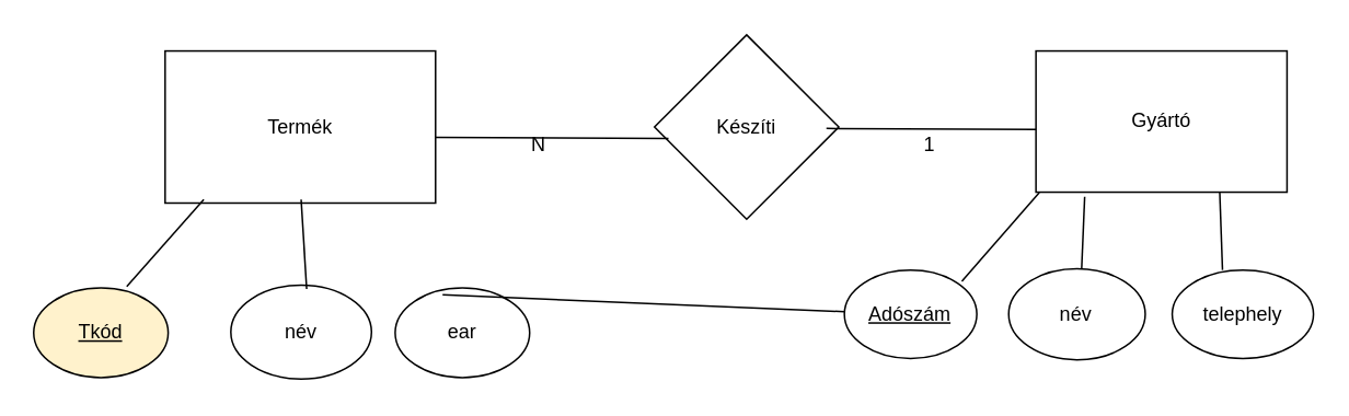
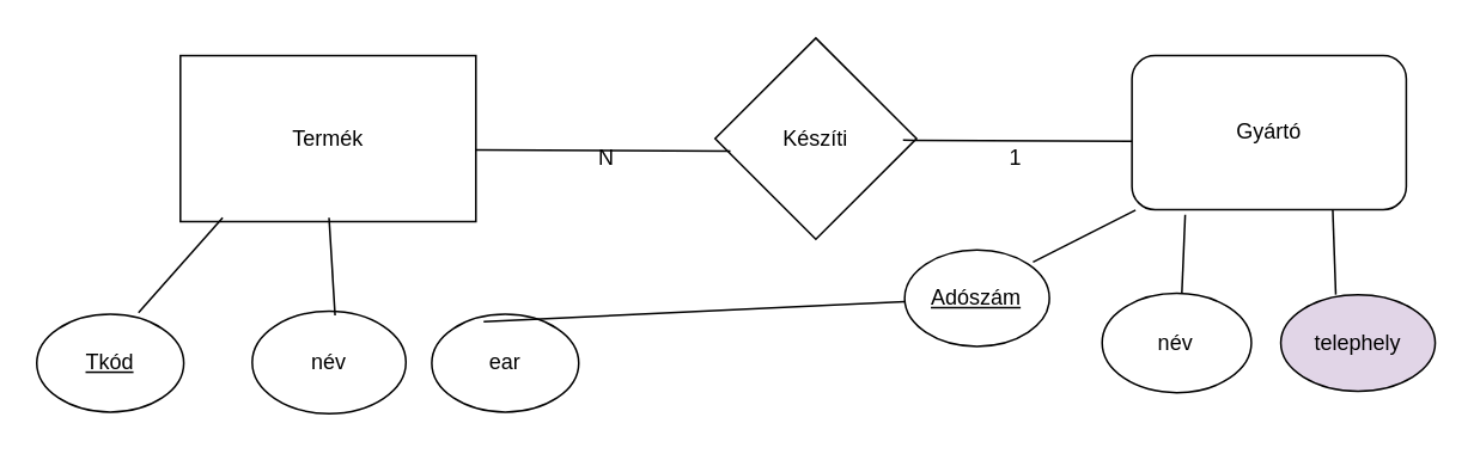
  <mxCell id="0" />
  <mxCell id="1" parent="0" />
  <mxCell id="2" value="&lt;font style=&quot;vertical-align: inherit;&quot;&gt;&lt;font style=&quot;vertical-align: inherit;&quot;&gt;Termék&lt;/font&gt;&lt;/font&gt;" style="rounded=0;whiteSpace=wrap;html=1;" parent="1" vertex="1"><mxGeometry x="100" y="30.42" width="164.58" height="92.58" as="geometry" /></mxCell>
- <mxCell id="3" value="&lt;font style=&quot;vertical-align: inherit;&quot;&gt;&lt;font style=&quot;vertical-align: inherit;&quot;&gt;Gyártó&lt;/font&gt;&lt;/font&gt;" style="rounded=0;whiteSpace=wrap;html=1;" parent="1" vertex="1"><mxGeometry x="630" y="30.42" width="152.79" height="85.95" as="geometry" /></mxCell>
- <mxCell id="4" value="&lt;font style=&quot;vertical-align: inherit;&quot;&gt;&lt;font style=&quot;vertical-align: inherit;&quot;&gt;&lt;u&gt;Tkód&lt;/u&gt;&lt;/font&gt;&lt;/font&gt;" style="ellipse;whiteSpace=wrap;html=1;fillColor=#fff2cc;" parent="1" vertex="1"><mxGeometry x="20" y="174.66" width="81.86" height="54.57" as="geometry" /></mxCell>
+ <mxCell id="3" value="&lt;font style=&quot;vertical-align: inherit;&quot;&gt;&lt;font style=&quot;vertical-align: inherit;&quot;&gt;Gyártó&lt;/font&gt;&lt;/font&gt;" style="whiteSpace=wrap;html=1;rounded=1;" parent="1" vertex="1"><mxGeometry x="630" y="30.42" width="152.79" height="85.95" as="geometry" /></mxCell>
+ <mxCell id="4" value="&lt;font style=&quot;vertical-align: inherit;&quot;&gt;&lt;font style=&quot;vertical-align: inherit;&quot;&gt;&lt;u&gt;Tkód&lt;/u&gt;&lt;/font&gt;&lt;/font&gt;" style="ellipse;whiteSpace=wrap;html=1;" parent="1" vertex="1"><mxGeometry x="20" y="174.66" width="81.86" height="54.57" as="geometry" /></mxCell>
  <mxCell id="5" value="&lt;font style=&quot;vertical-align: inherit;&quot;&gt;&lt;font style=&quot;vertical-align: inherit;&quot;&gt;&lt;font style=&quot;vertical-align: inherit;&quot;&gt;&lt;font style=&quot;vertical-align: inherit;&quot;&gt;név&lt;/font&gt;&lt;/font&gt;&lt;/font&gt;&lt;/font&gt;" style="ellipse;whiteSpace=wrap;html=1;" parent="1" vertex="1"><mxGeometry x="140" y="173" width="85.6" height="57.07" as="geometry" /></mxCell>
  <mxCell id="6" value="&lt;font style=&quot;vertical-align: inherit;&quot;&gt;&lt;font style=&quot;vertical-align: inherit;&quot;&gt;&lt;font style=&quot;vertical-align: inherit;&quot;&gt;&lt;font style=&quot;vertical-align: inherit;&quot;&gt;&lt;font style=&quot;vertical-align: inherit;&quot;&gt;&lt;font style=&quot;vertical-align: inherit;&quot;&gt;ear&lt;/font&gt;&lt;/font&gt;&lt;/font&gt;&lt;/font&gt;&lt;/font&gt;&lt;/font&gt;" style="ellipse;whiteSpace=wrap;html=1;" parent="1" vertex="1"><mxGeometry x="240" y="174.67" width="81.85" height="54.57" as="geometry" /></mxCell>
- <mxCell id="7" value="&lt;font style=&quot;vertical-align: inherit;&quot;&gt;&lt;font style=&quot;vertical-align: inherit;&quot;&gt;&lt;u&gt;&lt;font style=&quot;vertical-align: inherit;&quot;&gt;&lt;font style=&quot;vertical-align: inherit;&quot;&gt;Adószám&lt;/font&gt;&lt;/font&gt;&lt;/u&gt;&lt;/font&gt;&lt;/font&gt;" style="ellipse;whiteSpace=wrap;html=1;" parent="1" vertex="1"><mxGeometry x="513.4" y="163.83" width="80.6" height="53.74" as="geometry" /></mxCell>
+ <mxCell id="7" value="&lt;font style=&quot;vertical-align: inherit;&quot;&gt;&lt;font style=&quot;vertical-align: inherit;&quot;&gt;&lt;u&gt;&lt;font style=&quot;vertical-align: inherit;&quot;&gt;&lt;font style=&quot;vertical-align: inherit;&quot;&gt;Adószám&lt;/font&gt;&lt;/font&gt;&lt;/u&gt;&lt;/font&gt;&lt;/font&gt;" style="ellipse;whiteSpace=wrap;html=1;" parent="1" vertex="1"><mxGeometry x="503.4" y="138.83" width="80.6" height="53.74" as="geometry" /></mxCell>
  <mxCell id="8" value="&lt;font style=&quot;vertical-align: inherit;&quot;&gt;&lt;font style=&quot;vertical-align: inherit;&quot;&gt;&lt;font style=&quot;vertical-align: inherit;&quot;&gt;&lt;font style=&quot;vertical-align: inherit;&quot;&gt;név&lt;/font&gt;&lt;/font&gt;&lt;/font&gt;&lt;/font&gt;" style="ellipse;whiteSpace=wrap;html=1;" parent="1" vertex="1"><mxGeometry x="613.4" y="163" width="83.11" height="55.4" as="geometry" /></mxCell>
- <mxCell id="9" value="&lt;font style=&quot;vertical-align: inherit;&quot;&gt;&lt;font style=&quot;vertical-align: inherit;&quot;&gt;telephely&lt;/font&gt;&lt;/font&gt;" style="ellipse;whiteSpace=wrap;html=1;" parent="1" vertex="1"><mxGeometry x="712.91" y="163.83" width="85.98" height="53.74" as="geometry" /></mxCell>
+ <mxCell id="9" value="&lt;font style=&quot;vertical-align: inherit;&quot;&gt;&lt;font style=&quot;vertical-align: inherit;&quot;&gt;telephely&lt;/font&gt;&lt;/font&gt;" style="ellipse;whiteSpace=wrap;html=1;fillColor=#e1d5e7;" parent="1" vertex="1"><mxGeometry x="712.91" y="163.83" width="85.98" height="53.74" as="geometry" /></mxCell>
  <mxCell id="10" value="&lt;font style=&quot;vertical-align: inherit;&quot;&gt;&lt;font style=&quot;vertical-align: inherit;&quot;&gt;Készíti&lt;/font&gt;&lt;/font&gt;" style="rhombus;whiteSpace=wrap;html=1;" parent="1" vertex="1"><mxGeometry x="397.83" y="20.62" width="112.17" height="112.17" as="geometry" /></mxCell>
  <mxCell id="11" value="" style="endArrow=none;html=1;rounded=0;entryX=0.143;entryY=0.977;entryDx=0;entryDy=0;entryPerimeter=0;exitX=0.692;exitY=-0.016;exitDx=0;exitDy=0;exitPerimeter=0;" parent="1" source="4" target="2" edge="1"><mxGeometry width="50" height="50" relative="1" as="geometry"><mxPoint x="190" y="162" as="sourcePoint" /><mxPoint x="51.33" y="135" as="targetPoint" /></mxGeometry></mxCell>
  <mxCell id="12" value="" style="endArrow=none;html=1;rounded=0;entryX=0.503;entryY=0.977;entryDx=0;entryDy=0;entryPerimeter=0;exitX=0.539;exitY=0.041;exitDx=0;exitDy=0;exitPerimeter=0;" parent="1" source="5" target="2" edge="1"><mxGeometry width="50" height="50" relative="1" as="geometry"><mxPoint x="114.35" y="165" as="sourcePoint" /><mxPoint x="114.5" y="135" as="targetPoint" /></mxGeometry></mxCell>
  <mxCell id="13" value="" style="endArrow=none;html=1;rounded=0;exitX=0.353;exitY=0.076;exitDx=0;exitDy=0;exitPerimeter=0;" parent="1" source="6" target="7" edge="1"><mxGeometry width="50" height="50" relative="1" as="geometry"><mxPoint x="325.365" y="159.914" as="sourcePoint" /><mxPoint x="174.65" y="135" as="targetPoint" /></mxGeometry></mxCell>
  <mxCell id="14" value="" style="endArrow=none;html=1;rounded=0;exitX=0.933;exitY=0.508;exitDx=0;exitDy=0;exitPerimeter=0;entryX=0;entryY=0.556;entryDx=0;entryDy=0;entryPerimeter=0;" parent="1" source="10" target="3" edge="1"><mxGeometry width="50" height="50" relative="1" as="geometry"><mxPoint x="323.68" y="94.56" as="sourcePoint" /><mxPoint x="440" y="95" as="targetPoint" /></mxGeometry></mxCell>
  <mxCell id="15" value="" style="endArrow=none;html=1;rounded=0;exitX=0.998;exitY=0.569;exitDx=0;exitDy=0;exitPerimeter=0;entryX=0.076;entryY=0.562;entryDx=0;entryDy=0;entryPerimeter=0;" parent="1" source="2" target="10" edge="1"><mxGeometry width="50" height="50" relative="1" as="geometry"><mxPoint x="129" y="95" as="sourcePoint" /><mxPoint x="310" y="113" as="targetPoint" /></mxGeometry></mxCell>
- <mxCell id="16" value="N" style="text;html=1;align=center;verticalAlign=middle;resizable=0;points=[];autosize=1;strokeColor=none;fillColor=none;" parent="1" vertex="1"><mxGeometry x="311.85" y="73" width="30" height="30" as="geometry" /></mxCell>
+ <mxCell id="16" value="N" style="text;html=1;align=center;verticalAlign=middle;resizable=0;points=[];autosize=1;strokeColor=none;fillColor=none;" parent="1" vertex="1"><mxGeometry x="321.85" y="73" width="30" height="30" as="geometry" /></mxCell>
  <mxCell id="17" value="1" style="text;html=1;align=center;verticalAlign=middle;resizable=0;points=[];autosize=1;strokeColor=none;fillColor=none;" parent="1" vertex="1"><mxGeometry x="550" y="73" width="30" height="30" as="geometry" /></mxCell>
  <mxCell id="18" value="" style="endArrow=none;html=1;rounded=0;entryX=0.013;entryY=1.003;entryDx=0;entryDy=0;entryPerimeter=0;exitX=0.887;exitY=0.126;exitDx=0;exitDy=0;exitPerimeter=0;" parent="1" source="7" target="3" edge="1"><mxGeometry width="50" height="50" relative="1" as="geometry"><mxPoint x="586.5" y="169.67" as="sourcePoint" /><mxPoint x="633.5" y="116.67" as="targetPoint" /></mxGeometry></mxCell>
  <mxCell id="19" value="" style="endArrow=none;html=1;rounded=0;entryX=0.194;entryY=1.032;entryDx=0;entryDy=0;entryPerimeter=0;exitX=0.534;exitY=0.005;exitDx=0;exitDy=0;exitPerimeter=0;" parent="1" source="8" target="3" edge="1"><mxGeometry width="50" height="50" relative="1" as="geometry"><mxPoint x="663" y="170.37" as="sourcePoint" /><mxPoint x="660" y="116.37" as="targetPoint" /></mxGeometry></mxCell>
  <mxCell id="20" value="" style="endArrow=none;html=1;rounded=0;exitX=0.356;exitY=-0.002;exitDx=0;exitDy=0;exitPerimeter=0;entryX=0.732;entryY=1.003;entryDx=0;entryDy=0;entryPerimeter=0;" parent="1" source="9" target="3" edge="1"><mxGeometry width="50" height="50" relative="1" as="geometry"><mxPoint x="778.5" y="174.67" as="sourcePoint" /><mxPoint x="749.5" y="116.67" as="targetPoint" /></mxGeometry></mxCell>
